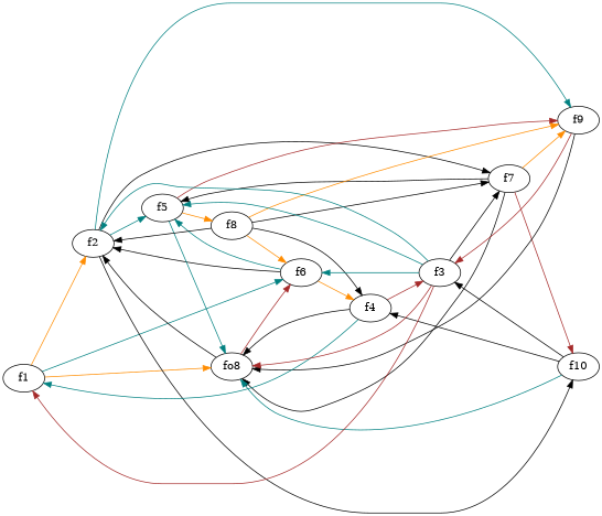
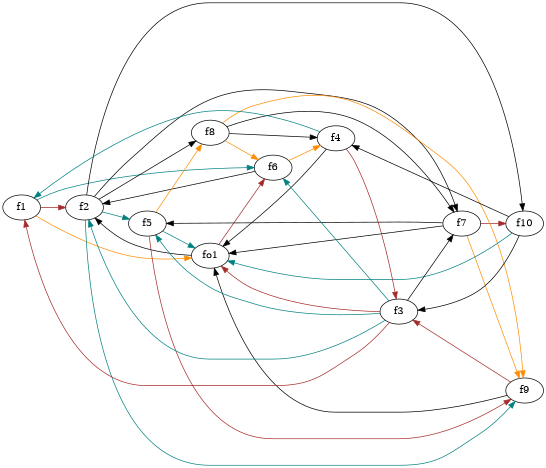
  strict digraph {
    rankdir=LR
    edge [color=black weight=2]
    f1
    f2
    f6
-   fo1 [label=fo8]
+   fo1
    f5
    f7
    f8
    f9
    f10
    f4
    f3
-   f1 -> f2 [color=darkorange]
+   f1 -> f2 [color=brown]
    f1 -> f6 [color=teal]
    f1 -> fo1 [color=darkorange]
    f2 -> f5 [color=teal]
    f2 -> f7
-   f8 -> f2
+   f2 -> f8
    f2 -> f9 [color=teal]
    f2 -> f10
    f6 -> f2
-   f6 -> f5 [color=teal]
    f6 -> f4 [color=darkorange]
    fo1 -> f2
    fo1 -> f6 [color=brown]
    f5 -> fo1 [color=teal]
    f5 -> f8 [color=darkorange]
    f5 -> f9 [color=brown]
    f7 -> fo1
    f7 -> f5
    f7 -> f9 [color=darkorange]
    f7 -> f10 [color=brown]
    f8 -> f6 [color=darkorange]
    f8 -> f7
    f8 -> f9 [color=darkorange]
    f8 -> f4
    f9 -> fo1
    f9 -> f3 [color=brown]
    f10 -> fo1 [color=teal]
    f10 -> f4
    f10 -> f3
    f4 -> f1 [color=teal]
    f4 -> fo1
    f4 -> f3 [color=brown]
    f3 -> f1 [color=brown]
    f3 -> f2 [color=teal]
    f3 -> f6 [color=teal]
    f3 -> fo1 [color=brown]
    f3 -> f5 [color=teal]
    f3 -> f7
  }
